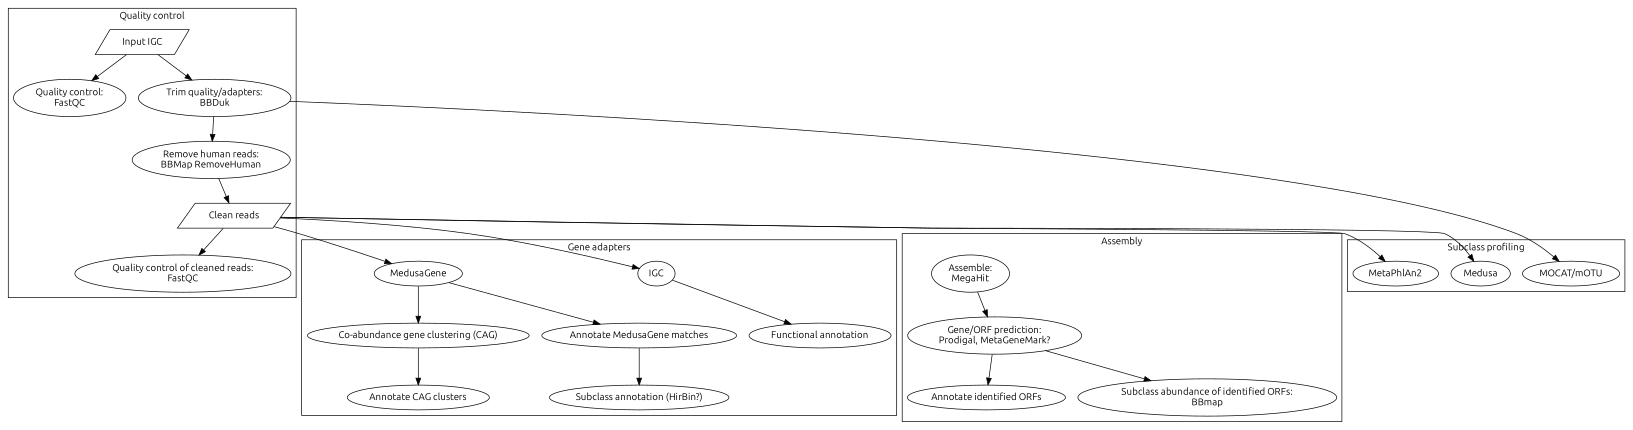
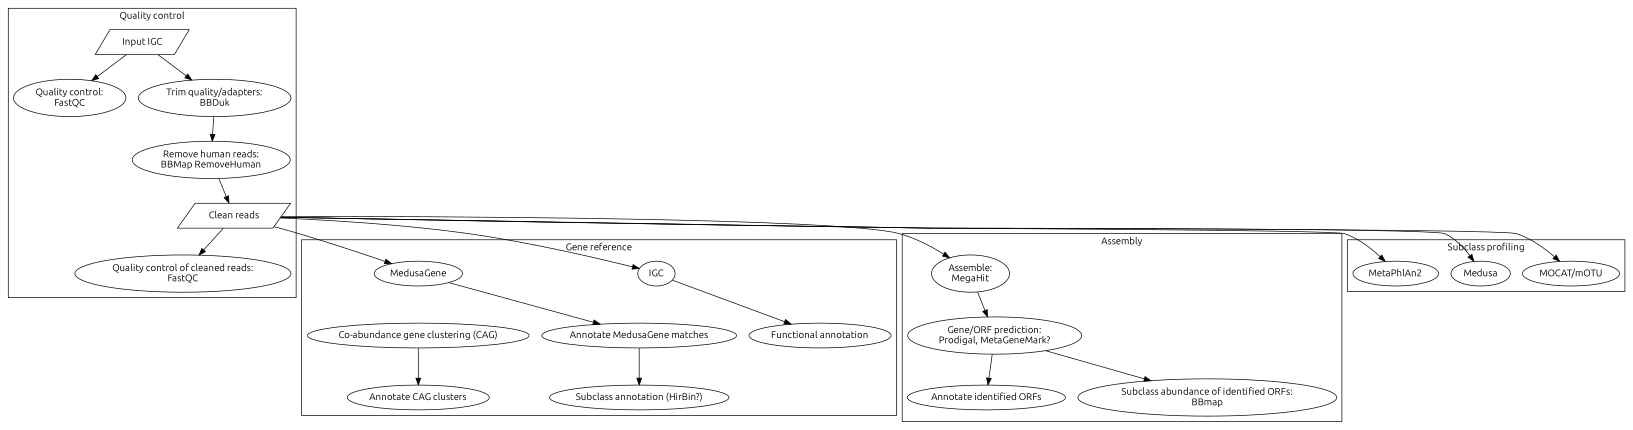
  digraph {
    fontname=Ubuntu
    node [fontname=Ubuntu]
    edge [fontname=Ubuntu]
    n1 [label="Input IGC" shape=polygon sides=4 skew=0.4]
    n2 [label="Quality control:\nFastQC"]
    n3 [label="Trim quality/adapters:\nBBDuk"]
    n4 [label="Remove human reads:\nBBMap RemoveHuman"]
    n5 [label="Clean reads" shape=polygon sides=4 skew=0.4]
    n6 [label="Quality control of cleaned reads:\nFastQC"]
    n7 [label=Medusa]
    n8 [label="MOCAT/mOTU"]
    n9 [label=MetaPhlAn2]
    n10 [label=IGC]
    n11 [label=MedusaGene]
    n12 [label="Functional annotation"]
    n13 [label="Co-abundance gene clustering (CAG)"]
    n14 [label="Annotate MedusaGene matches"]
    n15 [label="Annotate CAG clusters"]
    n16 [label="Subclass annotation (HirBin?)"]
    n17 [label="Assemble:\nMegaHit"]
    n18 [label="Gene/ORF prediction:\nProdigal, MetaGeneMark?"]
    n19 [label="Annotate identified ORFs"]
    n20 [label="Subclass abundance of identified ORFs:\nBBmap"]
    subgraph cluster_1 {
      label="Quality control"
      n1
      n2
      n3
      n4
      n5
      n6
    }
    subgraph cluster_2 {
      label="Subclass profiling"
      n7
      n8
      n9
    }
    subgraph cluster_3 {
-     label="Gene adapters"
+     label="Gene reference"
      n10
      n11
      n12
      n13
      n14
      n15
      n16
    }
    subgraph cluster_4 {
      label=Assembly
      n17
      n18
      n19
      n20
    }
    n1 -> n2
    n1 -> n3
    n3 -> n4
    n4 -> n5
    n5 -> n6
    n5 -> n7
-   n3 -> n8
+   n5 -> n8
    n5 -> n9
    n5 -> n10
    n5 -> n11
+   n5 -> n17
    n10 -> n12
-   n11 -> n13
    n11 -> n14
    n13 -> n15
    n14 -> n16
    n17 -> n18
    n18 -> n19
    n18 -> n20
  }
